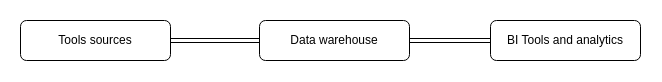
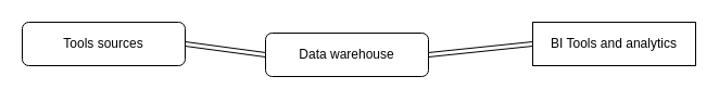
  <mxCell id="0" />
  <mxCell id="1" parent="0" />
  <mxCell id="2" value="Tools sources" style="rounded=1;whiteSpace=wrap;html=1;" parent="1" vertex="1"><mxGeometry x="20" y="20" width="150" height="40" as="geometry" /></mxCell>
- <mxCell id="3" value="Data warehouse" style="rounded=1;whiteSpace=wrap;html=1;" parent="1" vertex="1"><mxGeometry x="259" y="20" width="150" height="40" as="geometry" /></mxCell>
- <mxCell id="4" value="BI Tools and analytics" style="rounded=1;whiteSpace=wrap;html=1;" parent="1" vertex="1"><mxGeometry x="490" y="20" width="150" height="40" as="geometry" /></mxCell>
+ <mxCell id="3" value="Data warehouse" style="rounded=1;whiteSpace=wrap;html=1;" parent="1" vertex="1"><mxGeometry x="244" y="30" width="150" height="40" as="geometry" /></mxCell>
+ <mxCell id="4" value="BI Tools and analytics" style="whiteSpace=wrap;html=1;rounded=0;" parent="1" vertex="1"><mxGeometry x="490" y="20" width="150" height="40" as="geometry" /></mxCell>
  <mxCell id="5" value="" style="shape=link;html=1;exitX=1;exitY=0.5;exitDx=0;exitDy=0;entryX=0;entryY=0.5;entryDx=0;entryDy=0;" parent="1" source="2" target="3" edge="1"><mxGeometry width="100" relative="1" as="geometry"><mxPoint x="180" y="40" as="sourcePoint" /><mxPoint x="255" y="39.5" as="targetPoint" /></mxGeometry></mxCell>
  <mxCell id="6" value="" style="shape=link;html=1;entryX=0;entryY=0.5;entryDx=0;entryDy=0;entryPerimeter=0;exitX=1;exitY=0.5;exitDx=0;exitDy=0;" parent="1" source="3" target="4" edge="1"><mxGeometry width="100" relative="1" as="geometry"><mxPoint x="280" y="270" as="sourcePoint" /><mxPoint x="380" y="270" as="targetPoint" /></mxGeometry></mxCell>
